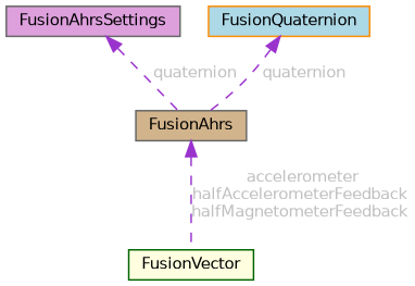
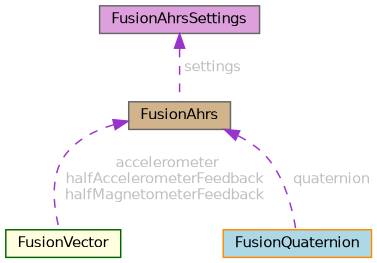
  digraph {
    node [color=gray40 fontname=Helvetica fontsize=10 shape=box style=filled]
    edge [color=darkorchid3 dir=back fontcolor=grey fontname=Helvetica fontsize=10 labelfontname=Helvetica labelfontsize=10 style=dashed]
    n1 [fillcolor=tan fontcolor=black height=0.2 label=FusionAhrs width=0.4]
    n2 [color=darkgreen fillcolor=lightyellow height=0.2 label=FusionVector width=0.4]
    n3 [fillcolor=plum height=0.2 label=FusionAhrsSettings width=0.4]
    n4 [color=darkorange fillcolor=lightblue height=0.2 label=FusionQuaternion width=0.4]
    n1 -> n2 [label=" accelerometer\nhalfAccelerometerFeedback\nhalfMagnetometerFeedback"]
-   n3 -> n1 [label=" quaternion"]
-   n4 -> n1 [label=" quaternion"]
+   n3 -> n1 [label=" settings"]
+   n1 -> n4 [label=" quaternion"]
  }
